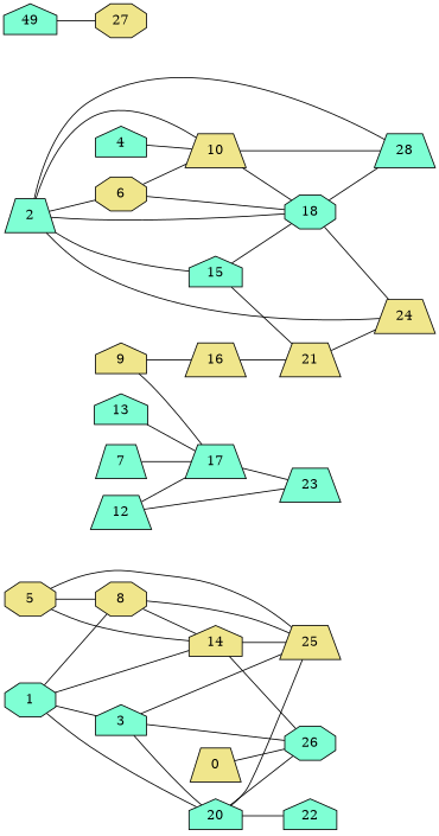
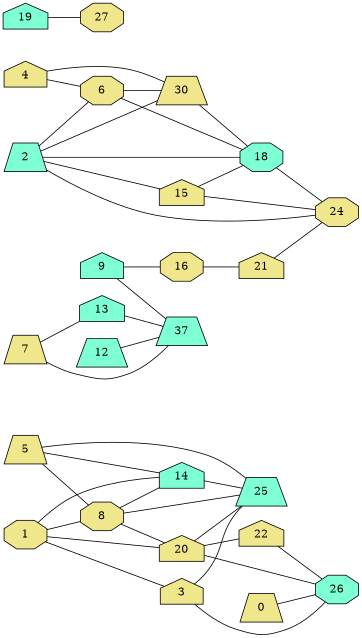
  graph {
    rankdir=LR
    node [fillcolor=aquamarine shape=trapezium style=filled]
-   5 [fillcolor=khaki shape=octagon]
-   25 [fillcolor=khaki]
+   5 [fillcolor=khaki]
+   25
    8 [fillcolor=khaki shape=octagon]
-   14 [fillcolor=khaki shape=house]
-   1 [shape=octagon]
-   20 [shape=house]
-   3 [shape=house]
+   14 [shape=house]
+   1 [fillcolor=khaki shape=octagon]
+   20 [fillcolor=khaki shape=house]
+   3 [fillcolor=khaki shape=house]
    26 [shape=octagon]
-   22 [shape=house]
+   22 [fillcolor=khaki shape=house]
    6 [fillcolor=khaki shape=octagon]
    18 [shape=octagon]
-   10 [fillcolor=khaki]
-   24 [fillcolor=khaki]
-   28
-   21 [fillcolor=khaki]
+   10 [fillcolor=khaki label=30]
+   24 [fillcolor=khaki shape=octagon]
+   21 [fillcolor=khaki shape=house]
    2
-   15 [shape=house]
+   15 [fillcolor=khaki shape=house]
    13 [shape=house]
-   17
-   23
+   17 [label=37]
    12
-   7
+   7 [fillcolor=khaki]
    0 [fillcolor=khaki]
-   16 [fillcolor=khaki]
-   9 [fillcolor=khaki shape=house]
-   4 [shape=house]
-   19 [shape=house label=49]
+   16 [fillcolor=khaki shape=octagon]
+   9 [shape=house]
+   4 [fillcolor=khaki shape=house]
+   19 [shape=house]
    27 [fillcolor=khaki shape=octagon]
    5 -- 25
    5 -- 8
    5 -- 14
    8 -- 25
    8 -- 14
    14 -- 25
    1 -- 8
    1 -- 14
    1 -- 20
    1 -- 3
    20 -- 25
    20 -- 26
    20 -- 22
    3 -- 25
-   3 -- 20
+   8 -- 20
    3 -- 26
-   14 -- 26
+   22 -- 26
    6 -- 18
    6 -- 10
    18 -- 24
-   18 -- 28
    10 -- 18
-   10 -- 28
    21 -- 24
    2 -- 6
    2 -- 18
    2 -- 10
    2 -- 24
-   2 -- 28
    2 -- 15
    15 -- 18
-   15 -- 21
+   15 -- 24
    13 -- 17
-   17 -- 23
    12 -- 17
-   12 -- 23
+   7 -- 13
    7 -- 17
    0 -- 26
    16 -- 21
    9 -- 17
    9 -- 16
+   4 -- 6
    4 -- 10
    19 -- 27
  }
